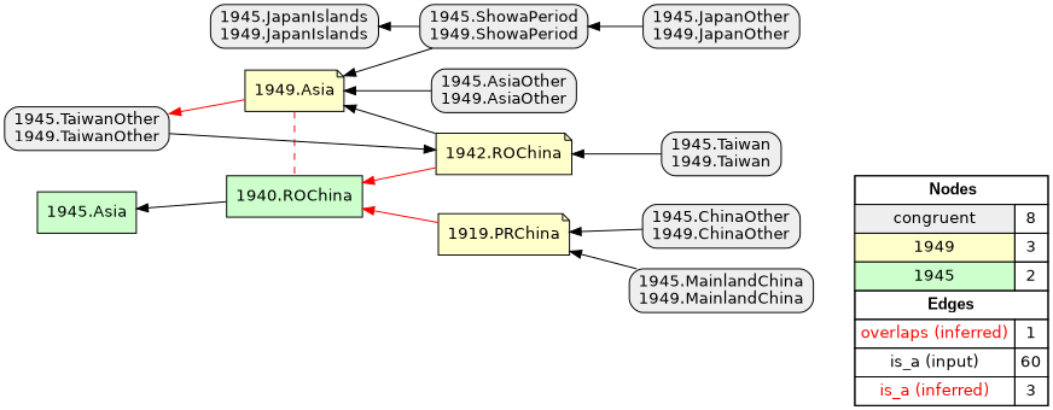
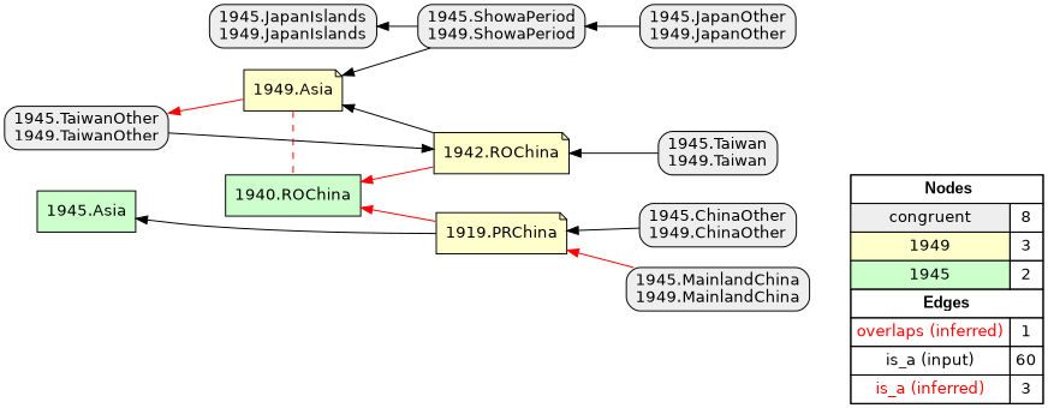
  digraph {
    rankdir=RL
    node [fillcolor="#EEEEEE" fontname=helvetica shape=box style="filled,rounded"]
    edge [arrowhead=normal color="#000000" constraint=true penwidth=1 style=solid]
    n1 [fillcolor=white label=<   <TABLE BORDER="0" CELLBORDER="1" CELLSPACING="0" CELLPADDING="4">  <TR> <TD COLSPAN="2"><font face="Arial Black"> Nodes</font></TD> </TR>  <TR>   <TD bgcolor="#EEEEEE" fontname="helvetica">congruent</TD>   <TD>8</TD>   </TR>  <TR>   <TD bgcolor="#FFFFCC" fontname="helvetica">1949</TD>   <TD>3</TD>   </TR>  <TR>   <TD bgcolor="#CCFFCC" fontname="helvetica">1945</TD>   <TD>2</TD>   </TR>  <TR> <TD COLSPAN="2"><font face = "Arial Black"> Edges </font></TD> </TR>  <TR>   <TD><font color ="#FF0000">overlaps (inferred)</font></TD><TD>1</TD> </TR> <TR>   <TD><font color ="#000000">is_a (input)</font></TD><TD>60</TD> </TR> <TR>   <TD><font color ="#FF0000">is_a (inferred)</font></TD><TD>3</TD> </TR> </TABLE>   > margin=0 style=filled]
    n2 [fillcolor="#FFFFCC" label="1919.PRChina" shape=note style=filled]
    "1945.ChinaOther\n1949.ChinaOther"
    n4 [fillcolor="#CCFFCC" label="1940.ROChina" style=filled]
    "1945.JapanOther\n1949.JapanOther"
    "1945.ShowaPeriod\n1949.ShowaPeriod"
    "1949.Asia" [fillcolor="#FFFFCC" shape=note style=filled]
    "1945.JapanIslands\n1949.JapanIslands"
    "1945.TaiwanOther\n1949.TaiwanOther"
    n10 [fillcolor="#FFFFCC" label="1942.ROChina" shape=note style=filled]
    "1945.Taiwan\n1949.Taiwan"
    "1945.MainlandChina\n1949.MainlandChina"
-   "1945.AsiaOther\n1949.AsiaOther"
    "1945.Asia" [fillcolor="#CCFFCC" style=filled]
    subgraph sub_1 {
      rank=source
      n1
    }
    n2 -> n4 [color="#FF0000"]
    "1945.ChinaOther\n1949.ChinaOther" -> n2
-   n4 -> "1945.Asia"
+   n2 -> "1945.Asia"
    "1945.JapanOther\n1949.JapanOther" -> "1945.ShowaPeriod\n1949.ShowaPeriod"
    "1945.ShowaPeriod\n1949.ShowaPeriod" -> "1949.Asia"
    "1945.ShowaPeriod\n1949.ShowaPeriod" -> "1945.JapanIslands\n1949.JapanIslands"
    "1949.Asia" -> n4 [arrowhead=none color="#FF0000" constraint=false style=dashed]
    "1949.Asia" -> "1945.TaiwanOther\n1949.TaiwanOther" [color="#FF0000"]
    "1945.TaiwanOther\n1949.TaiwanOther" -> n10
    n10 -> n4 [color="#FF0000"]
    n10 -> "1949.Asia"
    "1945.Taiwan\n1949.Taiwan" -> n10
-   "1945.MainlandChina\n1949.MainlandChina" -> n2
-   "1945.AsiaOther\n1949.AsiaOther" -> "1949.Asia"
+   "1945.MainlandChina\n1949.MainlandChina" -> n2 [color="#FF0000"]
  }
